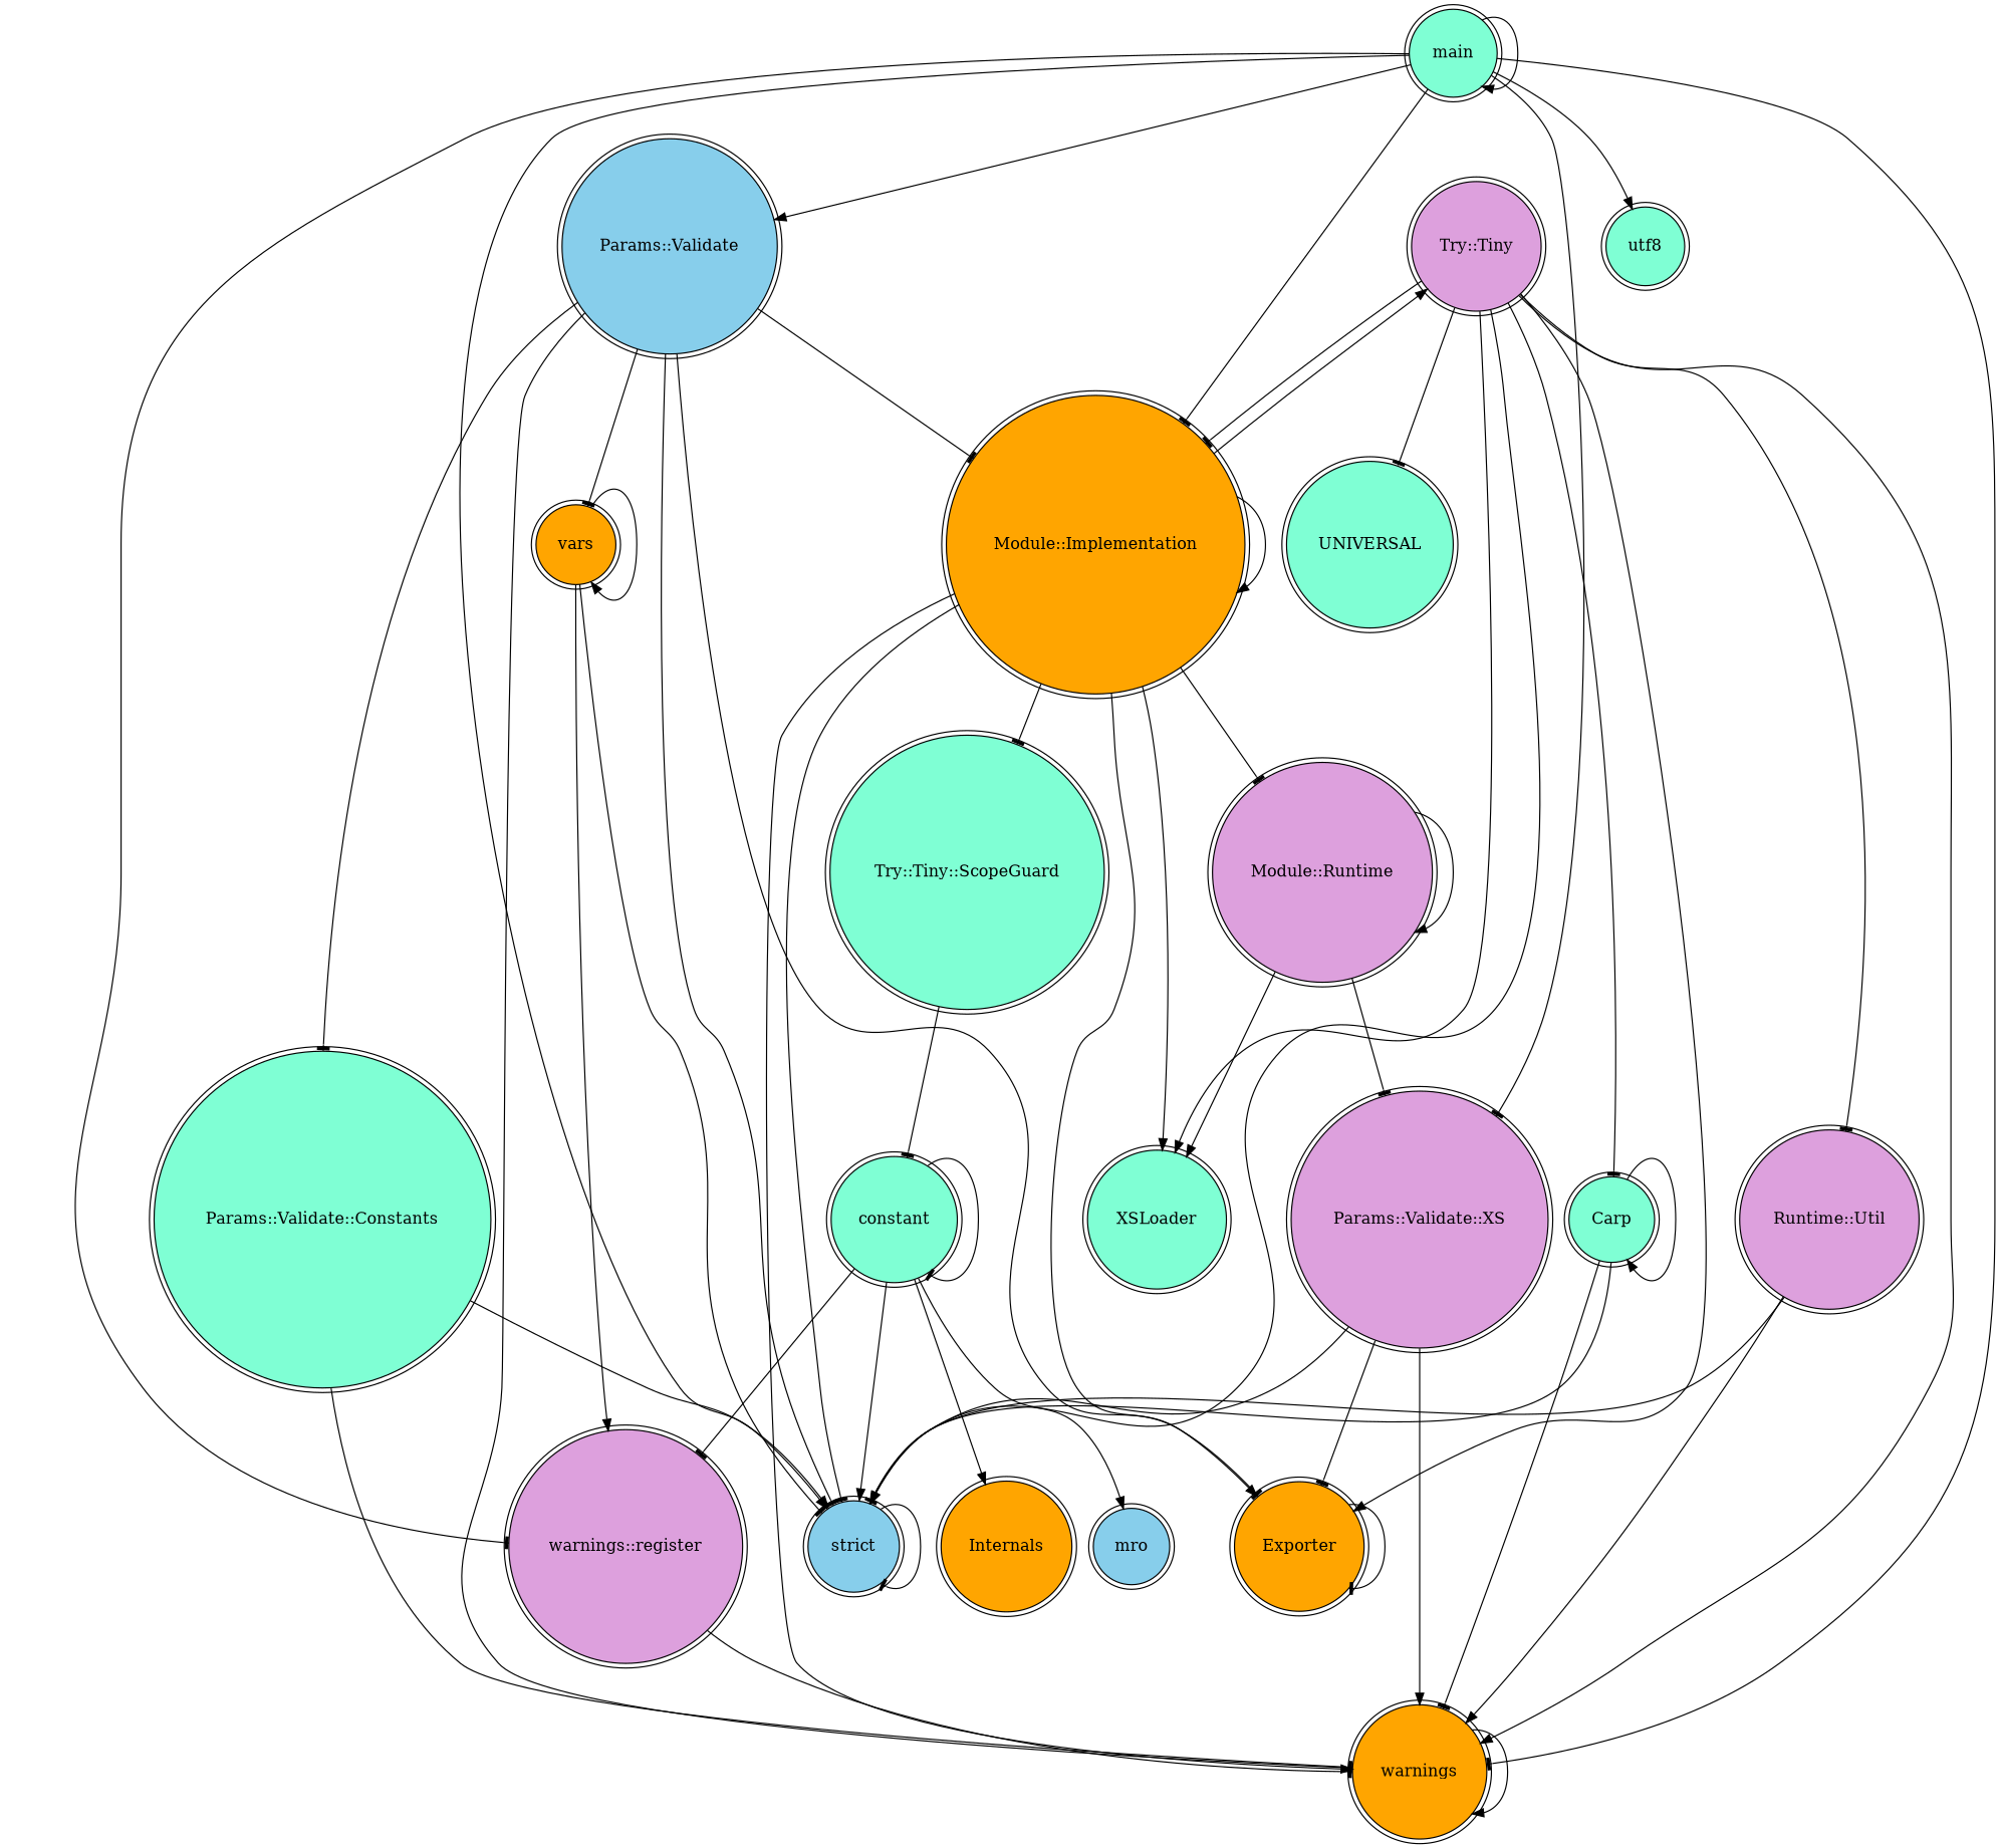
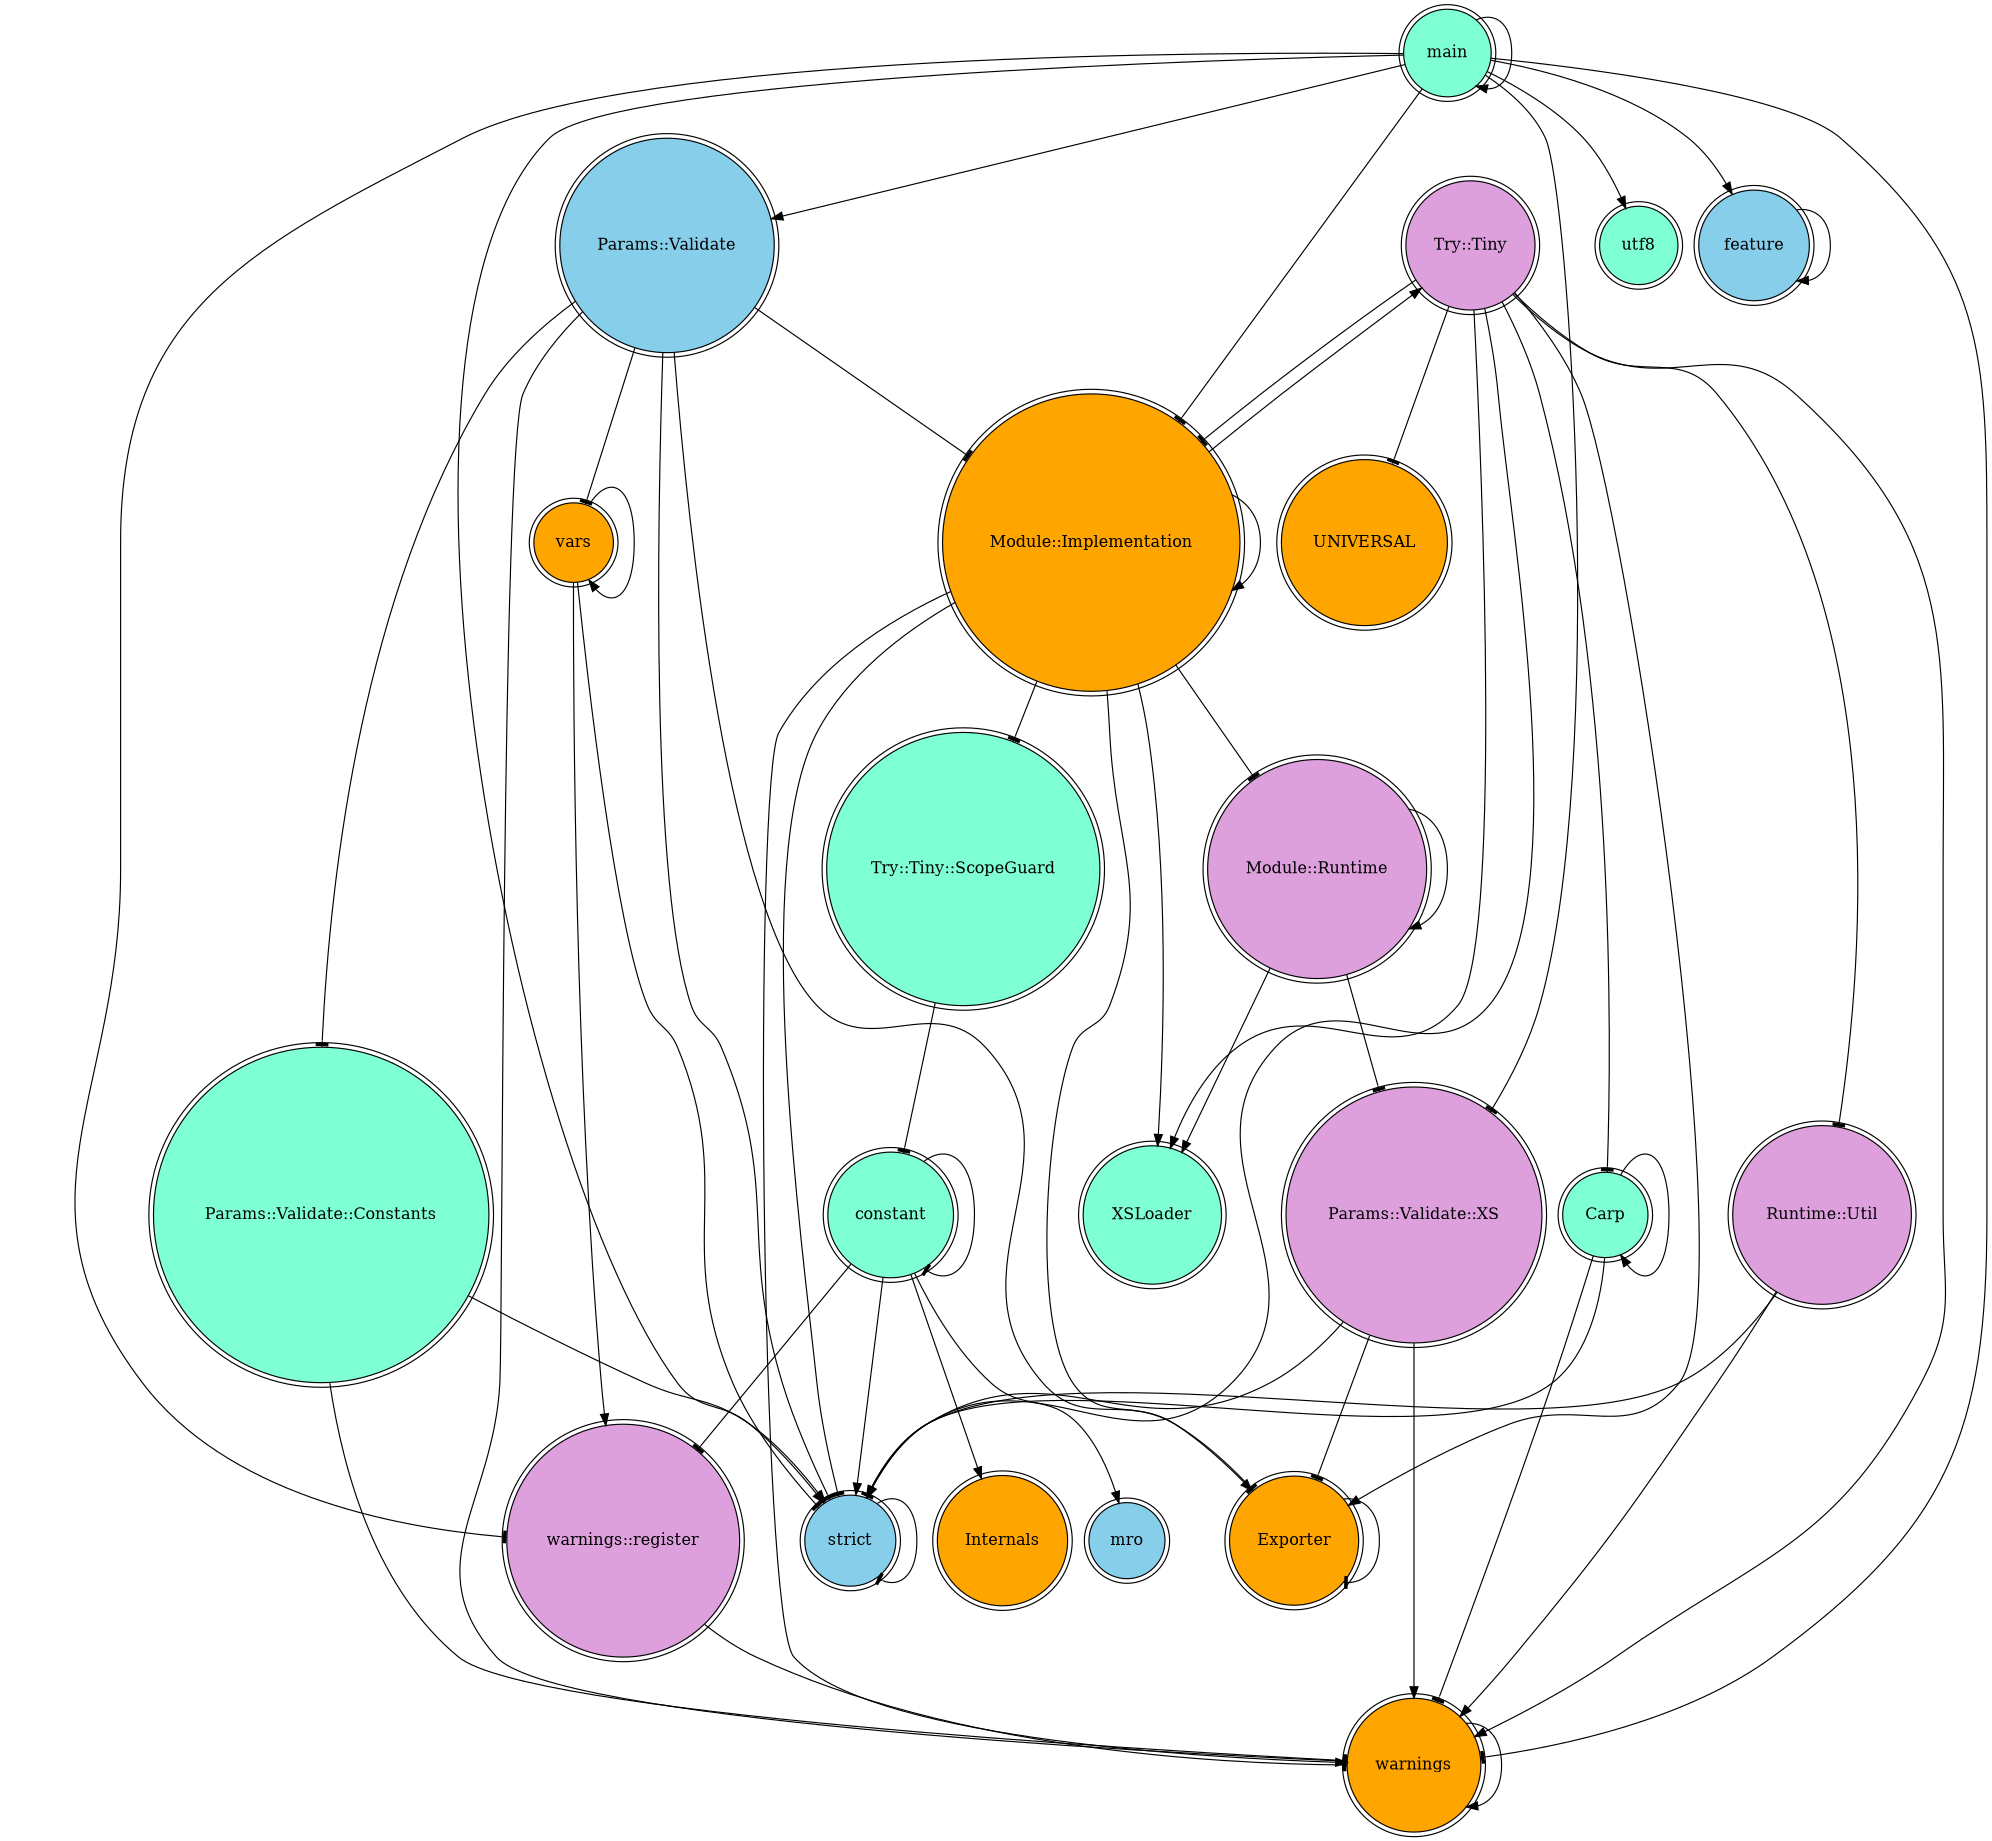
  digraph {
    node [fillcolor=aquamarine shape=doublecircle style=filled]
    edge [arrowhead=normal]
    vars [fillcolor=orange]
    "warnings::register" [fillcolor=plum]
    "strict" [fillcolor=skyblue]
    warnings [fillcolor=orange]
    constant
    Internals [fillcolor=orange]
    mro [fillcolor=skyblue]
    "Try::Tiny" [fillcolor=plum]
    "Module::Implementation" [fillcolor=orange]
    Carp
    n11 [fillcolor=plum label="Runtime::Util"]
    Exporter [fillcolor=orange]
    XSLoader
-   UNIVERSAL
+   UNIVERSAL [fillcolor=orange]
    "Module::Runtime" [fillcolor=plum]
    "Try::Tiny::ScopeGuard"
    "Params::Validate::XS" [fillcolor=plum]
    "Params::Validate" [fillcolor=skyblue]
    "Params::Validate::Constants"
    main
    utf8
+   feature [fillcolor=skyblue]
    vars -> vars
    vars -> "warnings::register"
    vars -> "strict" [arrowhead=tee]
    "warnings::register" -> warnings [arrowhead=tee]
    "strict" -> "strict" [arrowhead=tee]
    warnings -> warnings
    constant -> "warnings::register" [arrowhead=tee]
    constant -> "strict"
    constant -> constant [arrowhead=tee]
    constant -> Internals
    constant -> mro
    "Try::Tiny" -> "strict"
    "Try::Tiny" -> warnings
    "Try::Tiny" -> "Module::Implementation" [arrowhead=tee]
    "Try::Tiny" -> Carp [arrowhead=tee]
    "Try::Tiny" -> n11 [arrowhead=tee]
    "Try::Tiny" -> Exporter
    "Try::Tiny" -> XSLoader
    "Try::Tiny" -> UNIVERSAL [arrowhead=tee]
    "Module::Implementation" -> "strict" [arrowhead=tee]
    "Module::Implementation" -> warnings
    "Module::Implementation" -> "Try::Tiny"
    "Module::Implementation" -> "Module::Implementation"
    "Module::Implementation" -> Exporter
    "Module::Implementation" -> XSLoader
    "Module::Implementation" -> "Module::Runtime" [arrowhead=tee]
    "Module::Implementation" -> "Try::Tiny::ScopeGuard" [arrowhead=tee]
    Carp -> "strict"
    Carp -> warnings [arrowhead=tee]
    Carp -> Carp
    n11 -> "strict" [arrowhead=tee]
    n11 -> warnings
    Exporter -> Exporter [arrowhead=tee]
    "Module::Runtime" -> XSLoader
    "Module::Runtime" -> "Module::Runtime"
    "Module::Runtime" -> "Params::Validate::XS" [arrowhead=tee]
    "Try::Tiny::ScopeGuard" -> constant [arrowhead=tee]
    "Params::Validate::XS" -> "strict"
    "Params::Validate::XS" -> warnings
    "Params::Validate::XS" -> Exporter [arrowhead=tee]
    "Params::Validate" -> vars [arrowhead=tee]
    "Params::Validate" -> "strict" [arrowhead=tee]
    "Params::Validate" -> warnings [arrowhead=tee]
    "Params::Validate" -> "Module::Implementation" [arrowhead=tee]
    "Params::Validate" -> Exporter [arrowhead=tee]
    "Params::Validate" -> "Params::Validate::Constants" [arrowhead=tee]
    "Params::Validate::Constants" -> "strict"
    "Params::Validate::Constants" -> warnings [arrowhead=tee]
    main -> "warnings::register" [arrowhead=tee]
    main -> "strict"
    main -> warnings [arrowhead=tee]
    main -> "Module::Implementation" [arrowhead=tee]
    main -> "Params::Validate::XS" [arrowhead=tee]
    main -> "Params::Validate"
    main -> main
    main -> utf8
+   main -> feature
+   feature -> feature
  }
